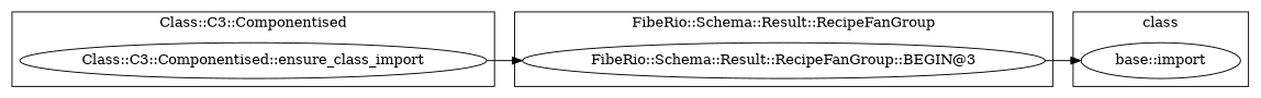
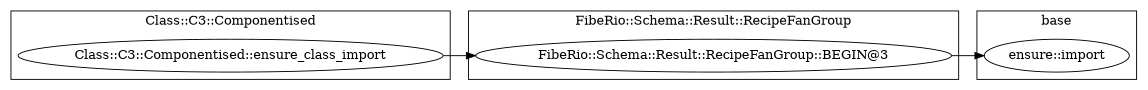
  digraph {
    rankdir=LR
-   "base::import"
+   "base::import" [label="ensure::import"]
    n2 [label="Class::C3::Componentised::ensure_class_import"]
    "FibeRio::Schema::Result::RecipeFanGroup::BEGIN@3"
    subgraph cluster_1 {
-     label=class
+     label=base
      "base::import"
    }
    subgraph cluster_2 {
      label="Class::C3::Componentised"
      n2
    }
    subgraph cluster_3 {
      label="FibeRio::Schema::Result::RecipeFanGroup"
      "FibeRio::Schema::Result::RecipeFanGroup::BEGIN@3"
    }
    n2 -> "FibeRio::Schema::Result::RecipeFanGroup::BEGIN@3"
    "FibeRio::Schema::Result::RecipeFanGroup::BEGIN@3" -> "base::import"
  }
